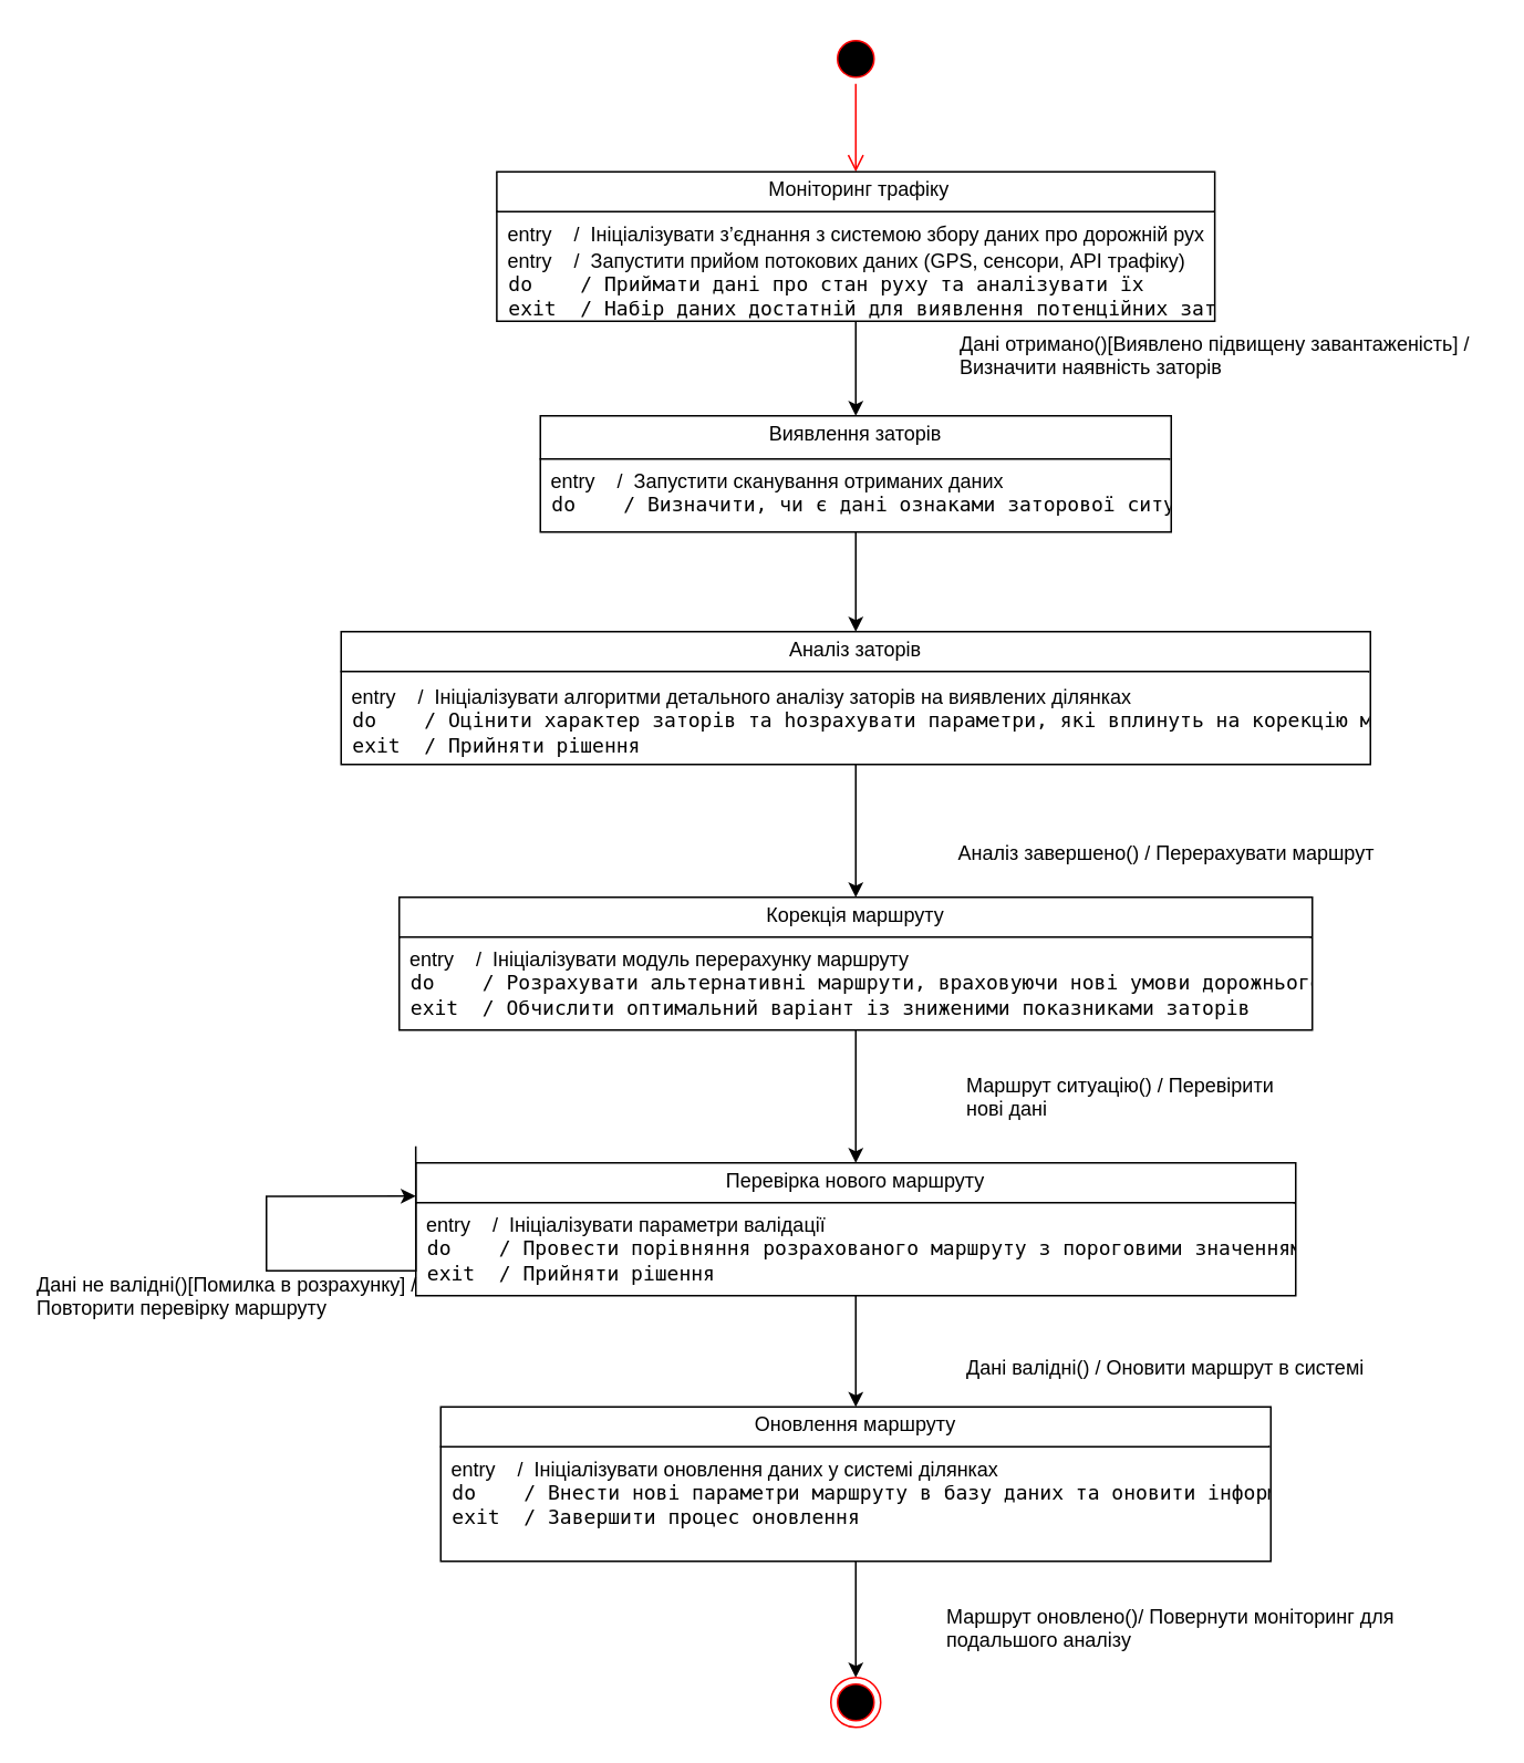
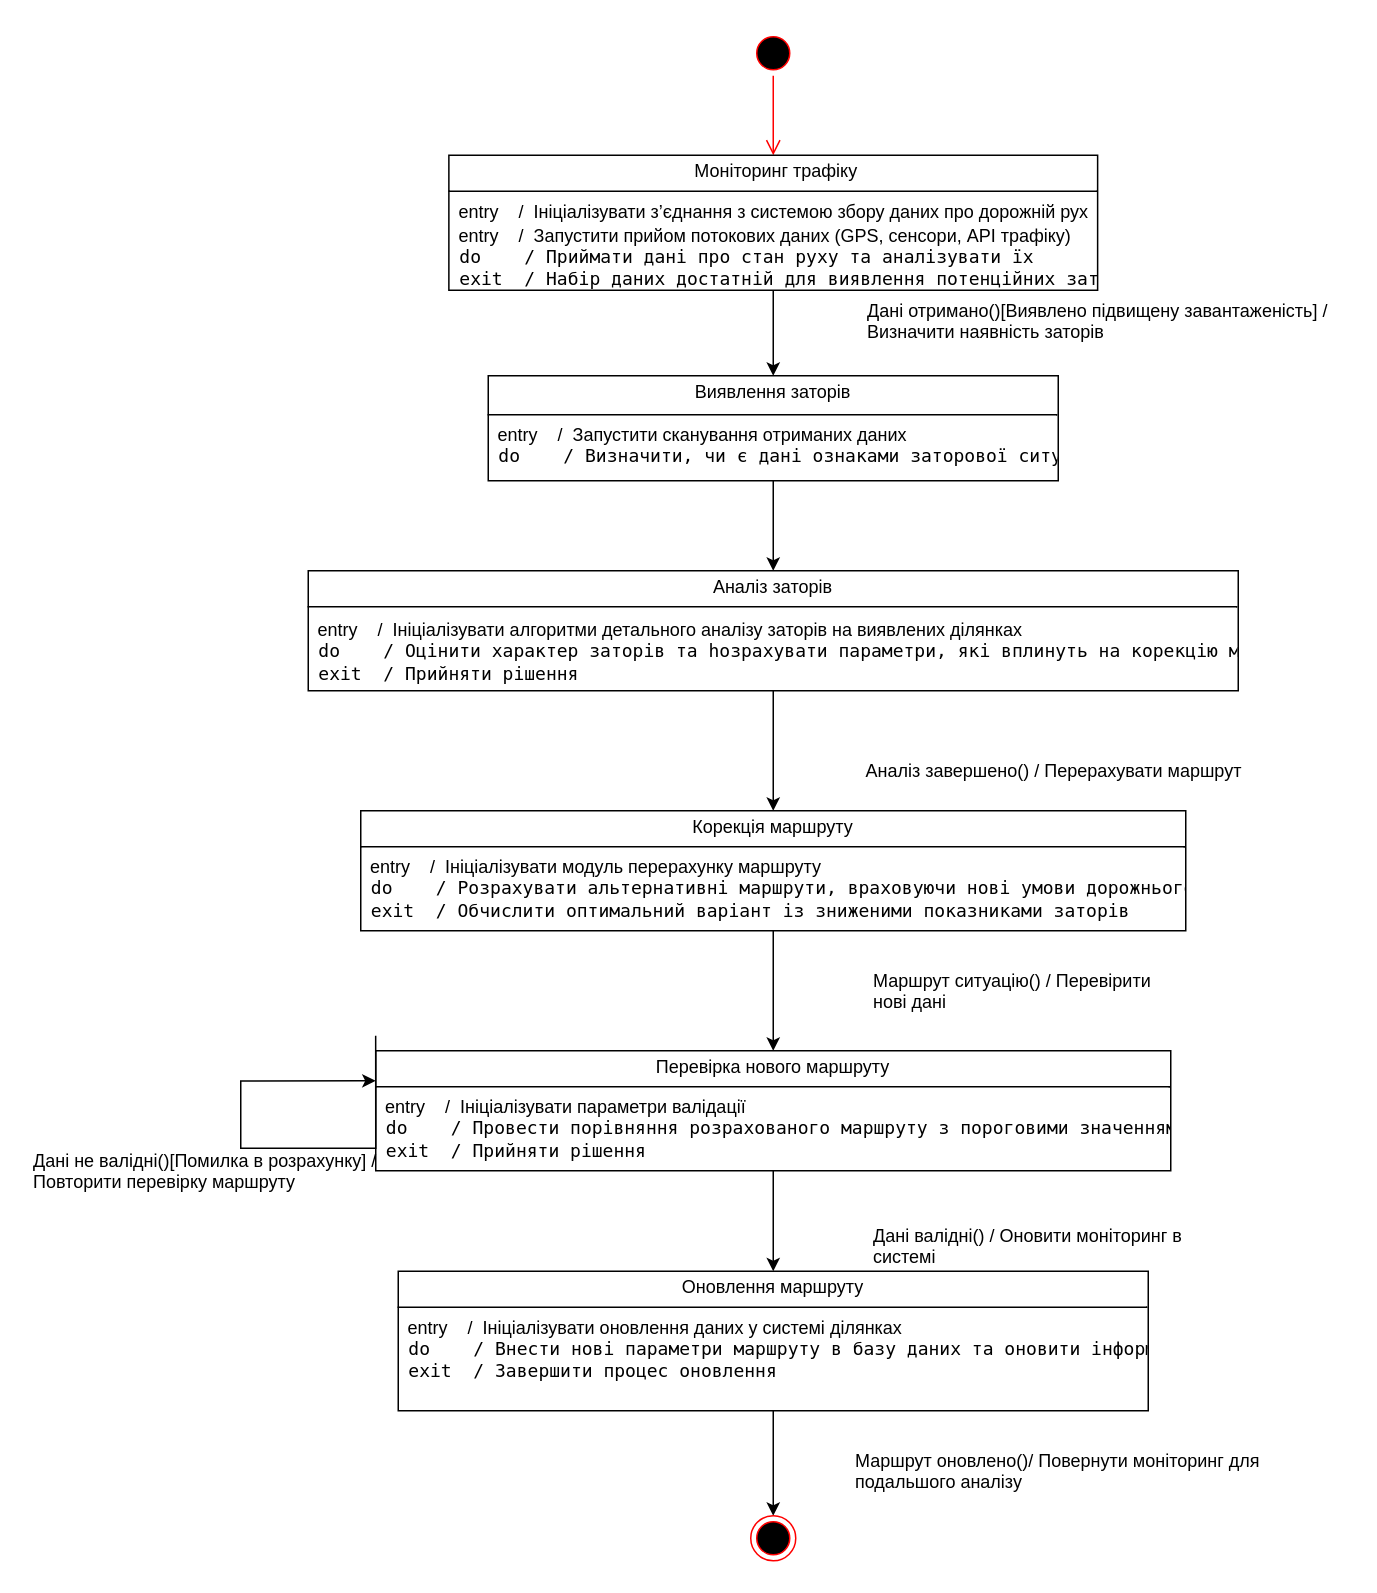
  <mxCell id="0" />
  <mxCell id="1" parent="0" />
  <mxCell id="2" value="" style="ellipse;html=1;shape=startState;fillColor=#000000;strokeColor=#ff0000;" vertex="1" parent="1"><mxGeometry x="500" width="30" height="30" as="geometry" y="20" /></mxCell>
  <mxCell id="3" value="" style="edgeStyle=orthogonalEdgeStyle;html=1;verticalAlign=bottom;endArrow=open;endSize=8;strokeColor=#ff0000;rounded=0;entryX=0.5;entryY=0;entryDx=0;entryDy=0;entryPerimeter=0;" edge="1" parent="1" source="2" target="5"><mxGeometry relative="1" as="geometry"><mxPoint x="515" y="110" as="targetPoint" /></mxGeometry></mxCell>
  <mxCell id="4" style="edgeStyle=orthogonalEdgeStyle;rounded=0;orthogonalLoop=1;jettySize=auto;html=1;exitX=0.5;exitY=1;exitDx=0;exitDy=0;entryX=0.5;entryY=0;entryDx=0;entryDy=0;" edge="1" parent="1" source="5" target="7"><mxGeometry relative="1" as="geometry" /></mxCell>
  <mxCell id="5" value="&lt;p style=&quot;margin:0px;margin-top:4px;text-align:center;&quot;&gt;&amp;nbsp;Моніторинг трафіку&lt;/p&gt;&lt;hr size=&quot;1&quot; style=&quot;border-style:solid;&quot;&gt;&lt;div style=&quot;height:2px;&quot;&gt;&lt;div style=&quot;height: 2px;&quot;&gt;&lt;span style=&quot;background-color: transparent; color: light-dark(rgb(0, 0, 0), rgb(255, 255, 255));&quot;&gt;&amp;nbsp; entry&amp;nbsp; &amp;nbsp; /&amp;nbsp;&amp;nbsp;&lt;/span&gt;&lt;span style=&quot;background-color: transparent; color: light-dark(rgb(0, 0, 0), rgb(255, 255, 255));&quot;&gt;Ініціалізувати з’єднання з системою збору даних про дорожній рух&lt;/span&gt;&lt;/div&gt;&lt;div style=&quot;height: 2px;&quot;&gt;&lt;span style=&quot;background-color: transparent; color: light-dark(rgb(0, 0, 0), rgb(255, 255, 255));&quot;&gt;&lt;br&gt;&lt;/span&gt;&lt;/div&gt;&lt;div style=&quot;height: 2px;&quot;&gt;&lt;span style=&quot;background-color: transparent; color: light-dark(rgb(0, 0, 0), rgb(255, 255, 255));&quot;&gt;&lt;br&gt;&lt;/span&gt;&lt;/div&gt;&lt;div style=&quot;height: 2px;&quot;&gt;&lt;span style=&quot;background-color: transparent; color: light-dark(rgb(0, 0, 0), rgb(255, 255, 255));&quot;&gt;&lt;br&gt;&lt;/span&gt;&lt;/div&gt;&lt;div style=&quot;height: 2px;&quot;&gt;&lt;span style=&quot;background-color: transparent; color: light-dark(rgb(0, 0, 0), rgb(255, 255, 255));&quot;&gt;&lt;br&gt;&lt;/span&gt;&lt;/div&gt;&lt;div style=&quot;height: 2px;&quot;&gt;&lt;span style=&quot;background-color: transparent; color: light-dark(rgb(0, 0, 0), rgb(255, 255, 255));&quot;&gt;&lt;br&gt;&lt;/span&gt;&lt;/div&gt;&lt;div style=&quot;height: 2px;&quot;&gt;&lt;span style=&quot;background-color: transparent; color: light-dark(rgb(0, 0, 0), rgb(255, 255, 255));&quot;&gt;&amp;nbsp;&lt;/span&gt;&lt;/div&gt;&lt;div style=&quot;height: 2px;&quot;&gt;&lt;span style=&quot;background-color: transparent; color: light-dark(rgb(0, 0, 0), rgb(255, 255, 255));&quot;&gt;&lt;br&gt;&lt;/span&gt;&lt;/div&gt;&lt;div style=&quot;height: 2px;&quot;&gt;&lt;div style=&quot;height: 2px;&quot;&gt;&lt;span style=&quot;background-color: transparent; color: light-dark(rgb(0, 0, 0), rgb(255, 255, 255));&quot;&gt;&amp;nbsp; entry&amp;nbsp; &amp;nbsp; /&amp;nbsp;&amp;nbsp;&lt;/span&gt;&lt;span style=&quot;background-color: transparent; color: light-dark(rgb(0, 0, 0), rgb(255, 255, 255));&quot;&gt;Запустити прийом потокових даних (GPS, сенсори, API трафіку)&lt;/span&gt;&lt;/div&gt;&lt;div style=&quot;height: 2px;&quot;&gt;&lt;span style=&quot;background-color: transparent; color: light-dark(rgb(0, 0, 0), rgb(255, 255, 255));&quot;&gt;&lt;br&gt;&lt;/span&gt;&lt;/div&gt;&lt;div style=&quot;height: 2px;&quot;&gt;&lt;span style=&quot;background-color: transparent; color: light-dark(rgb(0, 0, 0), rgb(255, 255, 255));&quot;&gt;&lt;br&gt;&lt;/span&gt;&lt;/div&gt;&lt;div style=&quot;height: 2px;&quot;&gt;&lt;span style=&quot;background-color: transparent; color: light-dark(rgb(0, 0, 0), rgb(255, 255, 255));&quot;&gt;&lt;br&gt;&lt;/span&gt;&lt;/div&gt;&lt;/div&gt;&lt;div style=&quot;height: 2px;&quot;&gt;&lt;pre&gt; do    / Приймати дані про стан руху та аналізувати їх &lt;br&gt; exit  / Набір даних достатній для виявлення потенційних заторів&lt;/pre&gt;&lt;/div&gt;&lt;/div&gt;" style="verticalAlign=top;align=left;overflow=fill;html=1;whiteSpace=wrap;" vertex="1" parent="1"><mxGeometry x="298.75" y="103" width="432.5" height="90" as="geometry" /></mxCell>
  <mxCell id="6" style="edgeStyle=orthogonalEdgeStyle;rounded=0;orthogonalLoop=1;jettySize=auto;html=1;exitX=0.5;exitY=1;exitDx=0;exitDy=0;entryX=0.5;entryY=0;entryDx=0;entryDy=0;" edge="1" parent="1" source="7" target="9"><mxGeometry relative="1" as="geometry" /></mxCell>
  <mxCell id="7" value="&lt;p style=&quot;margin:0px;margin-top:4px;text-align:center;&quot;&gt;Виявлення заторів&lt;/p&gt;&lt;div style=&quot;height: 2px;&quot;&gt;&lt;span style=&quot;background-color: transparent; color: light-dark(rgb(0, 0, 0), rgb(255, 255, 255));&quot;&gt;&amp;nbsp;&lt;/span&gt;&lt;/div&gt;&lt;hr size=&quot;1&quot; style=&quot;border-style:solid;&quot;&gt;&lt;div style=&quot;height:2px;&quot;&gt;&lt;div style=&quot;height: 2px;&quot;&gt;&lt;span style=&quot;background-color: transparent; color: light-dark(rgb(0, 0, 0), rgb(255, 255, 255));&quot;&gt;&amp;nbsp; entry&amp;nbsp; &amp;nbsp; /&amp;nbsp;&amp;nbsp;&lt;/span&gt;&lt;span style=&quot;background-color: transparent; color: light-dark(rgb(0, 0, 0), rgb(255, 255, 255));&quot;&gt;Запустити сканування отриманих даних&lt;/span&gt;&lt;/div&gt;&lt;div style=&quot;height: 2px;&quot;&gt;&lt;pre&gt; do    / Визначити, чи є дані ознаками заторової ситуації&lt;br&gt;&lt;br&gt;&lt;/pre&gt;&lt;/div&gt;&lt;/div&gt;" style="verticalAlign=top;align=left;overflow=fill;html=1;whiteSpace=wrap;" vertex="1" parent="1"><mxGeometry x="325" y="250" width="380" height="70" as="geometry" /></mxCell>
  <mxCell id="8" style="edgeStyle=orthogonalEdgeStyle;rounded=0;orthogonalLoop=1;jettySize=auto;html=1;exitX=0.5;exitY=1;exitDx=0;exitDy=0;entryX=0.5;entryY=0;entryDx=0;entryDy=0;" edge="1" parent="1" source="9" target="11"><mxGeometry relative="1" as="geometry" /></mxCell>
  <mxCell id="9" value="&lt;p style=&quot;margin:0px;margin-top:4px;text-align:center;&quot;&gt;Аналіз заторів&lt;/p&gt;&lt;hr size=&quot;1&quot; style=&quot;border-style:solid;&quot;&gt;&lt;div style=&quot;height:2px;&quot;&gt;&lt;/div&gt;&lt;div style=&quot;height:2px;&quot;&gt;&lt;div style=&quot;height: 2px;&quot;&gt;&lt;span style=&quot;background-color: transparent; color: light-dark(rgb(0, 0, 0), rgb(255, 255, 255));&quot;&gt;&amp;nbsp; entry&amp;nbsp; &amp;nbsp; /&amp;nbsp;&amp;nbsp;&lt;/span&gt;&lt;span style=&quot;background-color: transparent; color: light-dark(rgb(0, 0, 0), rgb(255, 255, 255));&quot;&gt;Ініціалізувати алгоритми детального аналізу заторів на виявлених ділянках&lt;/span&gt;&lt;/div&gt;&lt;div style=&quot;height: 2px;&quot;&gt;&lt;pre&gt; do    / Оцінити характер заторів та hозрахувати параметри, які вплинуть на корекцію маршруту&lt;br&gt; exit  / Прийняти рішення&lt;/pre&gt;&lt;/div&gt;&lt;/div&gt;" style="verticalAlign=top;align=left;overflow=fill;html=1;whiteSpace=wrap;" vertex="1" parent="1"><mxGeometry x="205" y="380" width="620" height="80" as="geometry" /></mxCell>
  <mxCell id="10" style="edgeStyle=orthogonalEdgeStyle;rounded=0;orthogonalLoop=1;jettySize=auto;html=1;exitX=0.5;exitY=1;exitDx=0;exitDy=0;entryX=0.5;entryY=0;entryDx=0;entryDy=0;" edge="1" parent="1" source="11" target="13"><mxGeometry relative="1" as="geometry"><mxPoint x="515" y="610" as="sourcePoint" /></mxGeometry></mxCell>
  <mxCell id="11" value="&lt;p style=&quot;margin:0px;margin-top:4px;text-align:center;&quot;&gt;Корекція маршруту&lt;/p&gt;&lt;hr size=&quot;1&quot; style=&quot;border-style:solid;&quot;&gt;&lt;div style=&quot;height:2px;&quot;&gt;&lt;div style=&quot;height: 2px;&quot;&gt;&lt;span style=&quot;background-color: transparent; color: light-dark(rgb(0, 0, 0), rgb(255, 255, 255));&quot;&gt;&amp;nbsp; entry&amp;nbsp; &amp;nbsp; /&amp;nbsp;&amp;nbsp;&lt;/span&gt;&lt;span style=&quot;background-color: transparent; color: light-dark(rgb(0, 0, 0), rgb(255, 255, 255));&quot;&gt;Ініціалізувати модуль перерахунку маршруту&lt;/span&gt;&lt;/div&gt;&lt;div style=&quot;height: 2px;&quot;&gt;&lt;pre&gt; do    / Розрахувати альтернативні маршрути, враховуючи нові умови дорожнього руху&lt;br&gt; exit  / Обчислити оптимальний варіант із зниженими показниками заторів&lt;/pre&gt;&lt;/div&gt;&lt;/div&gt;" style="verticalAlign=top;align=left;overflow=fill;html=1;whiteSpace=wrap;" vertex="1" parent="1"><mxGeometry x="240" y="540" width="550" height="80" as="geometry" /></mxCell>
  <mxCell id="12" style="edgeStyle=orthogonalEdgeStyle;rounded=0;orthogonalLoop=1;jettySize=auto;html=1;exitX=0.5;exitY=1;exitDx=0;exitDy=0;entryX=0.5;entryY=0;entryDx=0;entryDy=0;" edge="1" parent="1" source="13" target="15"><mxGeometry relative="1" as="geometry" /></mxCell>
  <mxCell id="13" value="&lt;p style=&quot;margin:0px;margin-top:4px;text-align:center;&quot;&gt;Перевірка нового маршруту&lt;/p&gt;&lt;hr size=&quot;1&quot; style=&quot;border-style:solid;&quot;&gt;&lt;div style=&quot;height:2px;&quot;&gt;&lt;div style=&quot;height: 2px;&quot;&gt;&lt;span style=&quot;background-color: transparent; color: light-dark(rgb(0, 0, 0), rgb(255, 255, 255));&quot;&gt;&amp;nbsp; entry&amp;nbsp; &amp;nbsp; /&amp;nbsp;&amp;nbsp;&lt;/span&gt;&lt;span style=&quot;background-color: transparent; color: light-dark(rgb(0, 0, 0), rgb(255, 255, 255));&quot;&gt;Ініціалізувати параметри валідації&lt;/span&gt;&lt;/div&gt;&lt;div style=&quot;height: 2px;&quot;&gt;&lt;pre&gt; do    / Провести порівняння розрахованого маршруту з пороговими значеннями&lt;br&gt; exit  / Прийняти рішення&lt;/pre&gt;&lt;/div&gt;&lt;/div&gt;" style="verticalAlign=top;align=left;overflow=fill;html=1;whiteSpace=wrap;" vertex="1" parent="1"><mxGeometry x="250" y="700" width="530" height="80" as="geometry" /></mxCell>
  <mxCell id="14" style="edgeStyle=orthogonalEdgeStyle;rounded=0;orthogonalLoop=1;jettySize=auto;html=1;exitX=0.5;exitY=1;exitDx=0;exitDy=0;entryX=0.5;entryY=0;entryDx=0;entryDy=0;" edge="1" parent="1" source="15" target="16"><mxGeometry relative="1" as="geometry"><mxPoint x="515" y="1040" as="targetPoint" /></mxGeometry></mxCell>
  <mxCell id="15" value="&lt;p style=&quot;margin:0px;margin-top:4px;text-align:center;&quot;&gt;Оновлення маршруту&lt;/p&gt;&lt;hr size=&quot;1&quot; style=&quot;border-style:solid;&quot;&gt;&lt;div style=&quot;height:2px;&quot;&gt;&lt;div style=&quot;height: 2px;&quot;&gt;&lt;span style=&quot;background-color: transparent; color: light-dark(rgb(0, 0, 0), rgb(255, 255, 255));&quot;&gt;&amp;nbsp; entry&amp;nbsp; &amp;nbsp; /&amp;nbsp;&amp;nbsp;&lt;/span&gt;Ініціалізувати оновлення даних у системі&lt;span style=&quot;background-color: transparent; color: light-dark(rgb(0, 0, 0), rgb(255, 255, 255));&quot;&gt;&amp;nbsp;ділянках&lt;/span&gt;&lt;/div&gt;&lt;div style=&quot;height: 2px;&quot;&gt;&lt;pre&gt; do    / Внести нові параметри маршруту в базу даних та оновити інформацію&lt;br&gt; exit  / Завершити процес оновлення&lt;/pre&gt;&lt;/div&gt;&lt;/div&gt;" style="verticalAlign=top;align=left;overflow=fill;html=1;whiteSpace=wrap;" vertex="1" parent="1"><mxGeometry x="265" y="847" width="500" height="93" as="geometry" /></mxCell>
  <mxCell id="16" value="" style="ellipse;html=1;shape=endState;fillColor=#000000;strokeColor=#ff0000;" vertex="1" parent="1"><mxGeometry x="500" y="1010" width="30" height="30" as="geometry" /></mxCell>
  <mxCell id="17" style="edgeStyle=orthogonalEdgeStyle;rounded=0;orthogonalLoop=1;jettySize=auto;html=1;exitX=0;exitY=0.25;exitDx=0;exitDy=0;" edge="1" parent="1"><mxGeometry relative="1" as="geometry"><mxPoint x="249.95" y="690" as="sourcePoint" /><mxPoint x="249.95" y="720.053" as="targetPoint" /><Array as="points"><mxPoint x="249.95" y="765" /><mxPoint x="159.95" y="765" /><mxPoint x="159.95" y="720" /></Array></mxGeometry></mxCell>
  <mxCell id="18" value="Дані отримано()[Виявлено підвищену завантаженість] / Визначити наявність заторів" style="text;whiteSpace=wrap;html=1;" vertex="1" parent="1"><mxGeometry x="576" y="193" width="320" height="40" as="geometry" /></mxCell>
  <mxCell id="19" value="Аналіз завершено() / Перерахувати маршрут" style="text;whiteSpace=wrap;html=1;" vertex="1" parent="1"><mxGeometry x="575" y="500" width="265" height="40" as="geometry" /></mxCell>
  <mxCell id="20" value="Маршрут ситуацію() / Перевірити нові дані" style="text;whiteSpace=wrap;html=1;" vertex="1" parent="1"><mxGeometry x="580" y="640" width="210" height="40" as="geometry" /></mxCell>
  <mxCell id="21" value="Дані не валідні()[Помилка в розрахунку] / Повторити перевірку маршруту" style="text;whiteSpace=wrap;html=1;" vertex="1" parent="1"><mxGeometry x="20" y="760" width="260" height="40" as="geometry" /></mxCell>
- <mxCell id="22" value="Дані валідні() / Оновити маршрут в системі" style="text;whiteSpace=wrap;html=1;" vertex="1" parent="1"><mxGeometry x="580" y="810" width="245" height="40" as="geometry" /></mxCell>
+ <mxCell id="22" value="Дані валідні() / Оновити моніторинг в системі" style="text;whiteSpace=wrap;html=1;" vertex="1" parent="1"><mxGeometry x="580" y="810" width="245" height="40" as="geometry" /></mxCell>
  <mxCell id="23" value="Маршрут оновлено()/ Повернути моніторинг для подальшого аналізу" style="text;whiteSpace=wrap;html=1;" vertex="1" parent="1"><mxGeometry x="567.5" y="960" width="280" height="40" as="geometry" /></mxCell>
